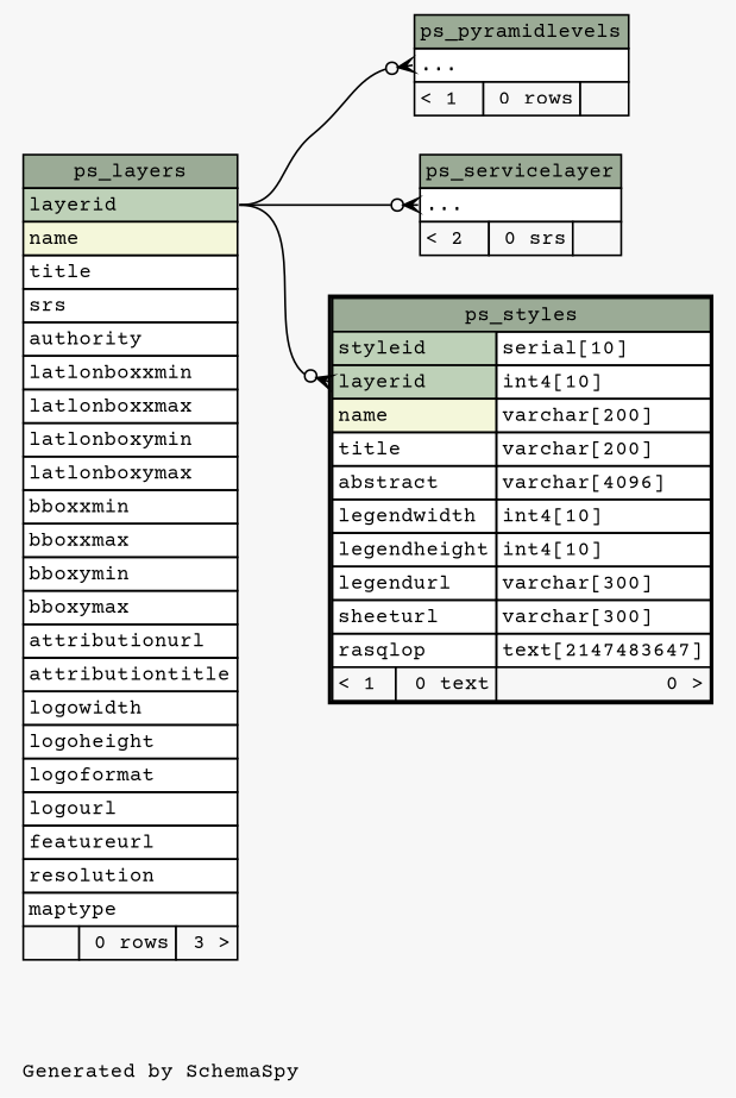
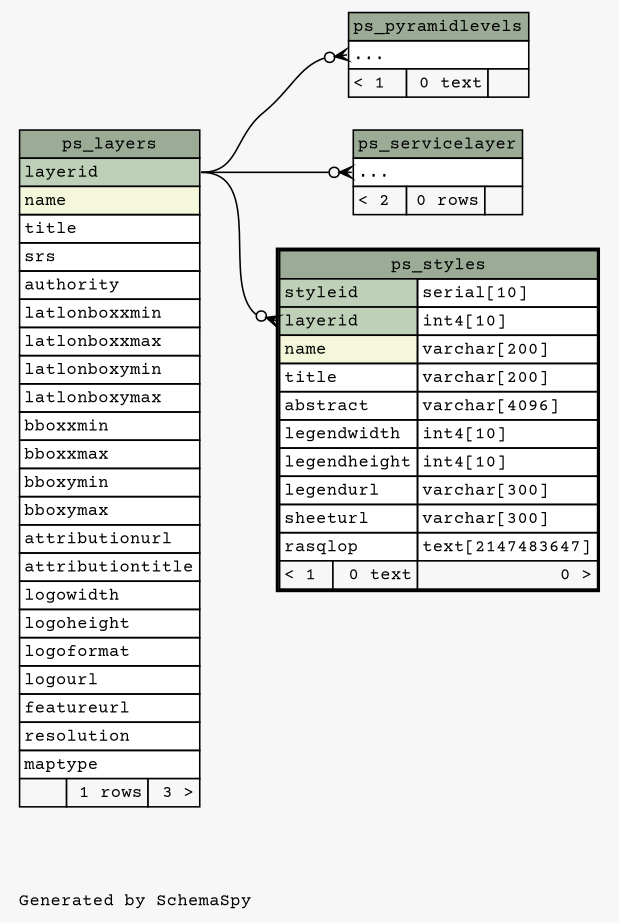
  digraph {
    bgcolor="#f7f7f7"
    fontname="Courier Prime"
    fontsize=11
    label="\nGenerated by SchemaSpy"
    labeljust=l
    nodesep=0.18
    rankdir=RL
    ranksep=0.46
    node [fontname="Courier Prime" fontsize=11 shape=plaintext]
    edge [arrowhead=none arrowsize=0.8 arrowtail=crowodot dir=back fontname="Courier Prime" headport="layerid:e" tailport="elipses:w"]
-   n1 [label=<     <TABLE BORDER="0" CELLBORDER="1" CELLSPACING="0" BGCOLOR="#ffffff">       <TR><TD COLSPAN="3" BGCOLOR="#9bab96" ALIGN="CENTER">ps_pyramidlevels</TD></TR>       <TR><TD PORT="elipses" COLSPAN="3" ALIGN="LEFT">...</TD></TR>       <TR><TD ALIGN="LEFT" BGCOLOR="#f7f7f7">&lt; 1</TD><TD ALIGN="RIGHT" BGCOLOR="#f7f7f7">0 rows</TD><TD ALIGN="RIGHT" BGCOLOR="#f7f7f7">  </TD></TR>     </TABLE>>]
-   n2 [label=<     <TABLE BORDER="0" CELLBORDER="1" CELLSPACING="0" BGCOLOR="#ffffff">       <TR><TD COLSPAN="3" BGCOLOR="#9bab96" ALIGN="CENTER">ps_layers</TD></TR>       <TR><TD PORT="layerid" COLSPAN="3" BGCOLOR="#bed1b8" ALIGN="LEFT">layerid</TD></TR>       <TR><TD PORT="name" COLSPAN="3" BGCOLOR="#f4f7da" ALIGN="LEFT">name</TD></TR>       <TR><TD PORT="title" COLSPAN="3" ALIGN="LEFT">title</TD></TR>       <TR><TD PORT="srs" COLSPAN="3" ALIGN="LEFT">srs</TD></TR>       <TR><TD PORT="authority" COLSPAN="3" ALIGN="LEFT">authority</TD></TR>       <TR><TD PORT="latlonboxxmin" COLSPAN="3" ALIGN="LEFT">latlonboxxmin</TD></TR>       <TR><TD PORT="latlonboxxmax" COLSPAN="3" ALIGN="LEFT">latlonboxxmax</TD></TR>       <TR><TD PORT="latlonboxymin" COLSPAN="3" ALIGN="LEFT">latlonboxymin</TD></TR>       <TR><TD PORT="latlonboxymax" COLSPAN="3" ALIGN="LEFT">latlonboxymax</TD></TR>       <TR><TD PORT="bboxxmin" COLSPAN="3" ALIGN="LEFT">bboxxmin</TD></TR>       <TR><TD PORT="bboxxmax" COLSPAN="3" ALIGN="LEFT">bboxxmax</TD></TR>       <TR><TD PORT="bboxymin" COLSPAN="3" ALIGN="LEFT">bboxymin</TD></TR>       <TR><TD PORT="bboxymax" COLSPAN="3" ALIGN="LEFT">bboxymax</TD></TR>       <TR><TD PORT="attributionurl" COLSPAN="3" ALIGN="LEFT">attributionurl</TD></TR>       <TR><TD PORT="attributiontitle" COLSPAN="3" ALIGN="LEFT">attributiontitle</TD></TR>       <TR><TD PORT="logowidth" COLSPAN="3" ALIGN="LEFT">logowidth</TD></TR>       <TR><TD PORT="logoheight" COLSPAN="3" ALIGN="LEFT">logoheight</TD></TR>       <TR><TD PORT="logoformat" COLSPAN="3" ALIGN="LEFT">logoformat</TD></TR>       <TR><TD PORT="logourl" COLSPAN="3" ALIGN="LEFT">logourl</TD></TR>       <TR><TD PORT="featureurl" COLSPAN="3" ALIGN="LEFT">featureurl</TD></TR>       <TR><TD PORT="resolution" COLSPAN="3" ALIGN="LEFT">resolution</TD></TR>       <TR><TD PORT="maptype" COLSPAN="3" ALIGN="LEFT">maptype</TD></TR>       <TR><TD ALIGN="LEFT" BGCOLOR="#f7f7f7">  </TD><TD ALIGN="RIGHT" BGCOLOR="#f7f7f7">0 rows</TD><TD ALIGN="RIGHT" BGCOLOR="#f7f7f7">3 &gt;</TD></TR>     </TABLE>>]
-   n3 [label=<     <TABLE BORDER="0" CELLBORDER="1" CELLSPACING="0" BGCOLOR="#ffffff">       <TR><TD COLSPAN="3" BGCOLOR="#9bab96" ALIGN="CENTER">ps_servicelayer</TD></TR>       <TR><TD PORT="elipses" COLSPAN="3" ALIGN="LEFT">...</TD></TR>       <TR><TD ALIGN="LEFT" BGCOLOR="#f7f7f7">&lt; 2</TD><TD ALIGN="RIGHT" BGCOLOR="#f7f7f7">0 srs</TD><TD ALIGN="RIGHT" BGCOLOR="#f7f7f7">  </TD></TR>     </TABLE>>]
+   n1 [label=<     <TABLE BORDER="0" CELLBORDER="1" CELLSPACING="0" BGCOLOR="#ffffff">       <TR><TD COLSPAN="3" BGCOLOR="#9bab96" ALIGN="CENTER">ps_pyramidlevels</TD></TR>       <TR><TD PORT="elipses" COLSPAN="3" ALIGN="LEFT">...</TD></TR>       <TR><TD ALIGN="LEFT" BGCOLOR="#f7f7f7">&lt; 1</TD><TD ALIGN="RIGHT" BGCOLOR="#f7f7f7">0 text</TD><TD ALIGN="RIGHT" BGCOLOR="#f7f7f7">  </TD></TR>     </TABLE>>]
+   n2 [label=<     <TABLE BORDER="0" CELLBORDER="1" CELLSPACING="0" BGCOLOR="#ffffff">       <TR><TD COLSPAN="3" BGCOLOR="#9bab96" ALIGN="CENTER">ps_layers</TD></TR>       <TR><TD PORT="layerid" COLSPAN="3" BGCOLOR="#bed1b8" ALIGN="LEFT">layerid</TD></TR>       <TR><TD PORT="name" COLSPAN="3" BGCOLOR="#f4f7da" ALIGN="LEFT">name</TD></TR>       <TR><TD PORT="title" COLSPAN="3" ALIGN="LEFT">title</TD></TR>       <TR><TD PORT="srs" COLSPAN="3" ALIGN="LEFT">srs</TD></TR>       <TR><TD PORT="authority" COLSPAN="3" ALIGN="LEFT">authority</TD></TR>       <TR><TD PORT="latlonboxxmin" COLSPAN="3" ALIGN="LEFT">latlonboxxmin</TD></TR>       <TR><TD PORT="latlonboxxmax" COLSPAN="3" ALIGN="LEFT">latlonboxxmax</TD></TR>       <TR><TD PORT="latlonboxymin" COLSPAN="3" ALIGN="LEFT">latlonboxymin</TD></TR>       <TR><TD PORT="latlonboxymax" COLSPAN="3" ALIGN="LEFT">latlonboxymax</TD></TR>       <TR><TD PORT="bboxxmin" COLSPAN="3" ALIGN="LEFT">bboxxmin</TD></TR>       <TR><TD PORT="bboxxmax" COLSPAN="3" ALIGN="LEFT">bboxxmax</TD></TR>       <TR><TD PORT="bboxymin" COLSPAN="3" ALIGN="LEFT">bboxymin</TD></TR>       <TR><TD PORT="bboxymax" COLSPAN="3" ALIGN="LEFT">bboxymax</TD></TR>       <TR><TD PORT="attributionurl" COLSPAN="3" ALIGN="LEFT">attributionurl</TD></TR>       <TR><TD PORT="attributiontitle" COLSPAN="3" ALIGN="LEFT">attributiontitle</TD></TR>       <TR><TD PORT="logowidth" COLSPAN="3" ALIGN="LEFT">logowidth</TD></TR>       <TR><TD PORT="logoheight" COLSPAN="3" ALIGN="LEFT">logoheight</TD></TR>       <TR><TD PORT="logoformat" COLSPAN="3" ALIGN="LEFT">logoformat</TD></TR>       <TR><TD PORT="logourl" COLSPAN="3" ALIGN="LEFT">logourl</TD></TR>       <TR><TD PORT="featureurl" COLSPAN="3" ALIGN="LEFT">featureurl</TD></TR>       <TR><TD PORT="resolution" COLSPAN="3" ALIGN="LEFT">resolution</TD></TR>       <TR><TD PORT="maptype" COLSPAN="3" ALIGN="LEFT">maptype</TD></TR>       <TR><TD ALIGN="LEFT" BGCOLOR="#f7f7f7">  </TD><TD ALIGN="RIGHT" BGCOLOR="#f7f7f7">1 rows</TD><TD ALIGN="RIGHT" BGCOLOR="#f7f7f7">3 &gt;</TD></TR>     </TABLE>>]
+   n3 [label=<     <TABLE BORDER="0" CELLBORDER="1" CELLSPACING="0" BGCOLOR="#ffffff">       <TR><TD COLSPAN="3" BGCOLOR="#9bab96" ALIGN="CENTER">ps_servicelayer</TD></TR>       <TR><TD PORT="elipses" COLSPAN="3" ALIGN="LEFT">...</TD></TR>       <TR><TD ALIGN="LEFT" BGCOLOR="#f7f7f7">&lt; 2</TD><TD ALIGN="RIGHT" BGCOLOR="#f7f7f7">0 rows</TD><TD ALIGN="RIGHT" BGCOLOR="#f7f7f7">  </TD></TR>     </TABLE>>]
    n4 [label=<     <TABLE BORDER="2" CELLBORDER="1" CELLSPACING="0" BGCOLOR="#ffffff">       <TR><TD COLSPAN="3" BGCOLOR="#9bab96" ALIGN="CENTER">ps_styles</TD></TR>       <TR><TD PORT="styleid" COLSPAN="2" BGCOLOR="#bed1b8" ALIGN="LEFT">styleid</TD><TD PORT="styleid.type" ALIGN="LEFT">serial[10]</TD></TR>       <TR><TD PORT="layerid" COLSPAN="2" BGCOLOR="#bed1b8" ALIGN="LEFT">layerid</TD><TD PORT="layerid.type" ALIGN="LEFT">int4[10]</TD></TR>       <TR><TD PORT="name" COLSPAN="2" BGCOLOR="#f4f7da" ALIGN="LEFT">name</TD><TD PORT="name.type" ALIGN="LEFT">varchar[200]</TD></TR>       <TR><TD PORT="title" COLSPAN="2" ALIGN="LEFT">title</TD><TD PORT="title.type" ALIGN="LEFT">varchar[200]</TD></TR>       <TR><TD PORT="abstract" COLSPAN="2" ALIGN="LEFT">abstract</TD><TD PORT="abstract.type" ALIGN="LEFT">varchar[4096]</TD></TR>       <TR><TD PORT="legendwidth" COLSPAN="2" ALIGN="LEFT">legendwidth</TD><TD PORT="legendwidth.type" ALIGN="LEFT">int4[10]</TD></TR>       <TR><TD PORT="legendheight" COLSPAN="2" ALIGN="LEFT">legendheight</TD><TD PORT="legendheight.type" ALIGN="LEFT">int4[10]</TD></TR>       <TR><TD PORT="legendurl" COLSPAN="2" ALIGN="LEFT">legendurl</TD><TD PORT="legendurl.type" ALIGN="LEFT">varchar[300]</TD></TR>       <TR><TD PORT="sheeturl" COLSPAN="2" ALIGN="LEFT">sheeturl</TD><TD PORT="sheeturl.type" ALIGN="LEFT">varchar[300]</TD></TR>       <TR><TD PORT="rasqlop" COLSPAN="2" ALIGN="LEFT">rasqlop</TD><TD PORT="rasqlop.type" ALIGN="LEFT">text[2147483647]</TD></TR>       <TR><TD ALIGN="LEFT" BGCOLOR="#f7f7f7">&lt; 1</TD><TD ALIGN="RIGHT" BGCOLOR="#f7f7f7">0 text</TD><TD ALIGN="RIGHT" BGCOLOR="#f7f7f7">0 &gt;</TD></TR>     </TABLE>>]
    n1 -> n2
    n3 -> n2
    n4 -> n2 [tailport="layerid:w"]
  }
